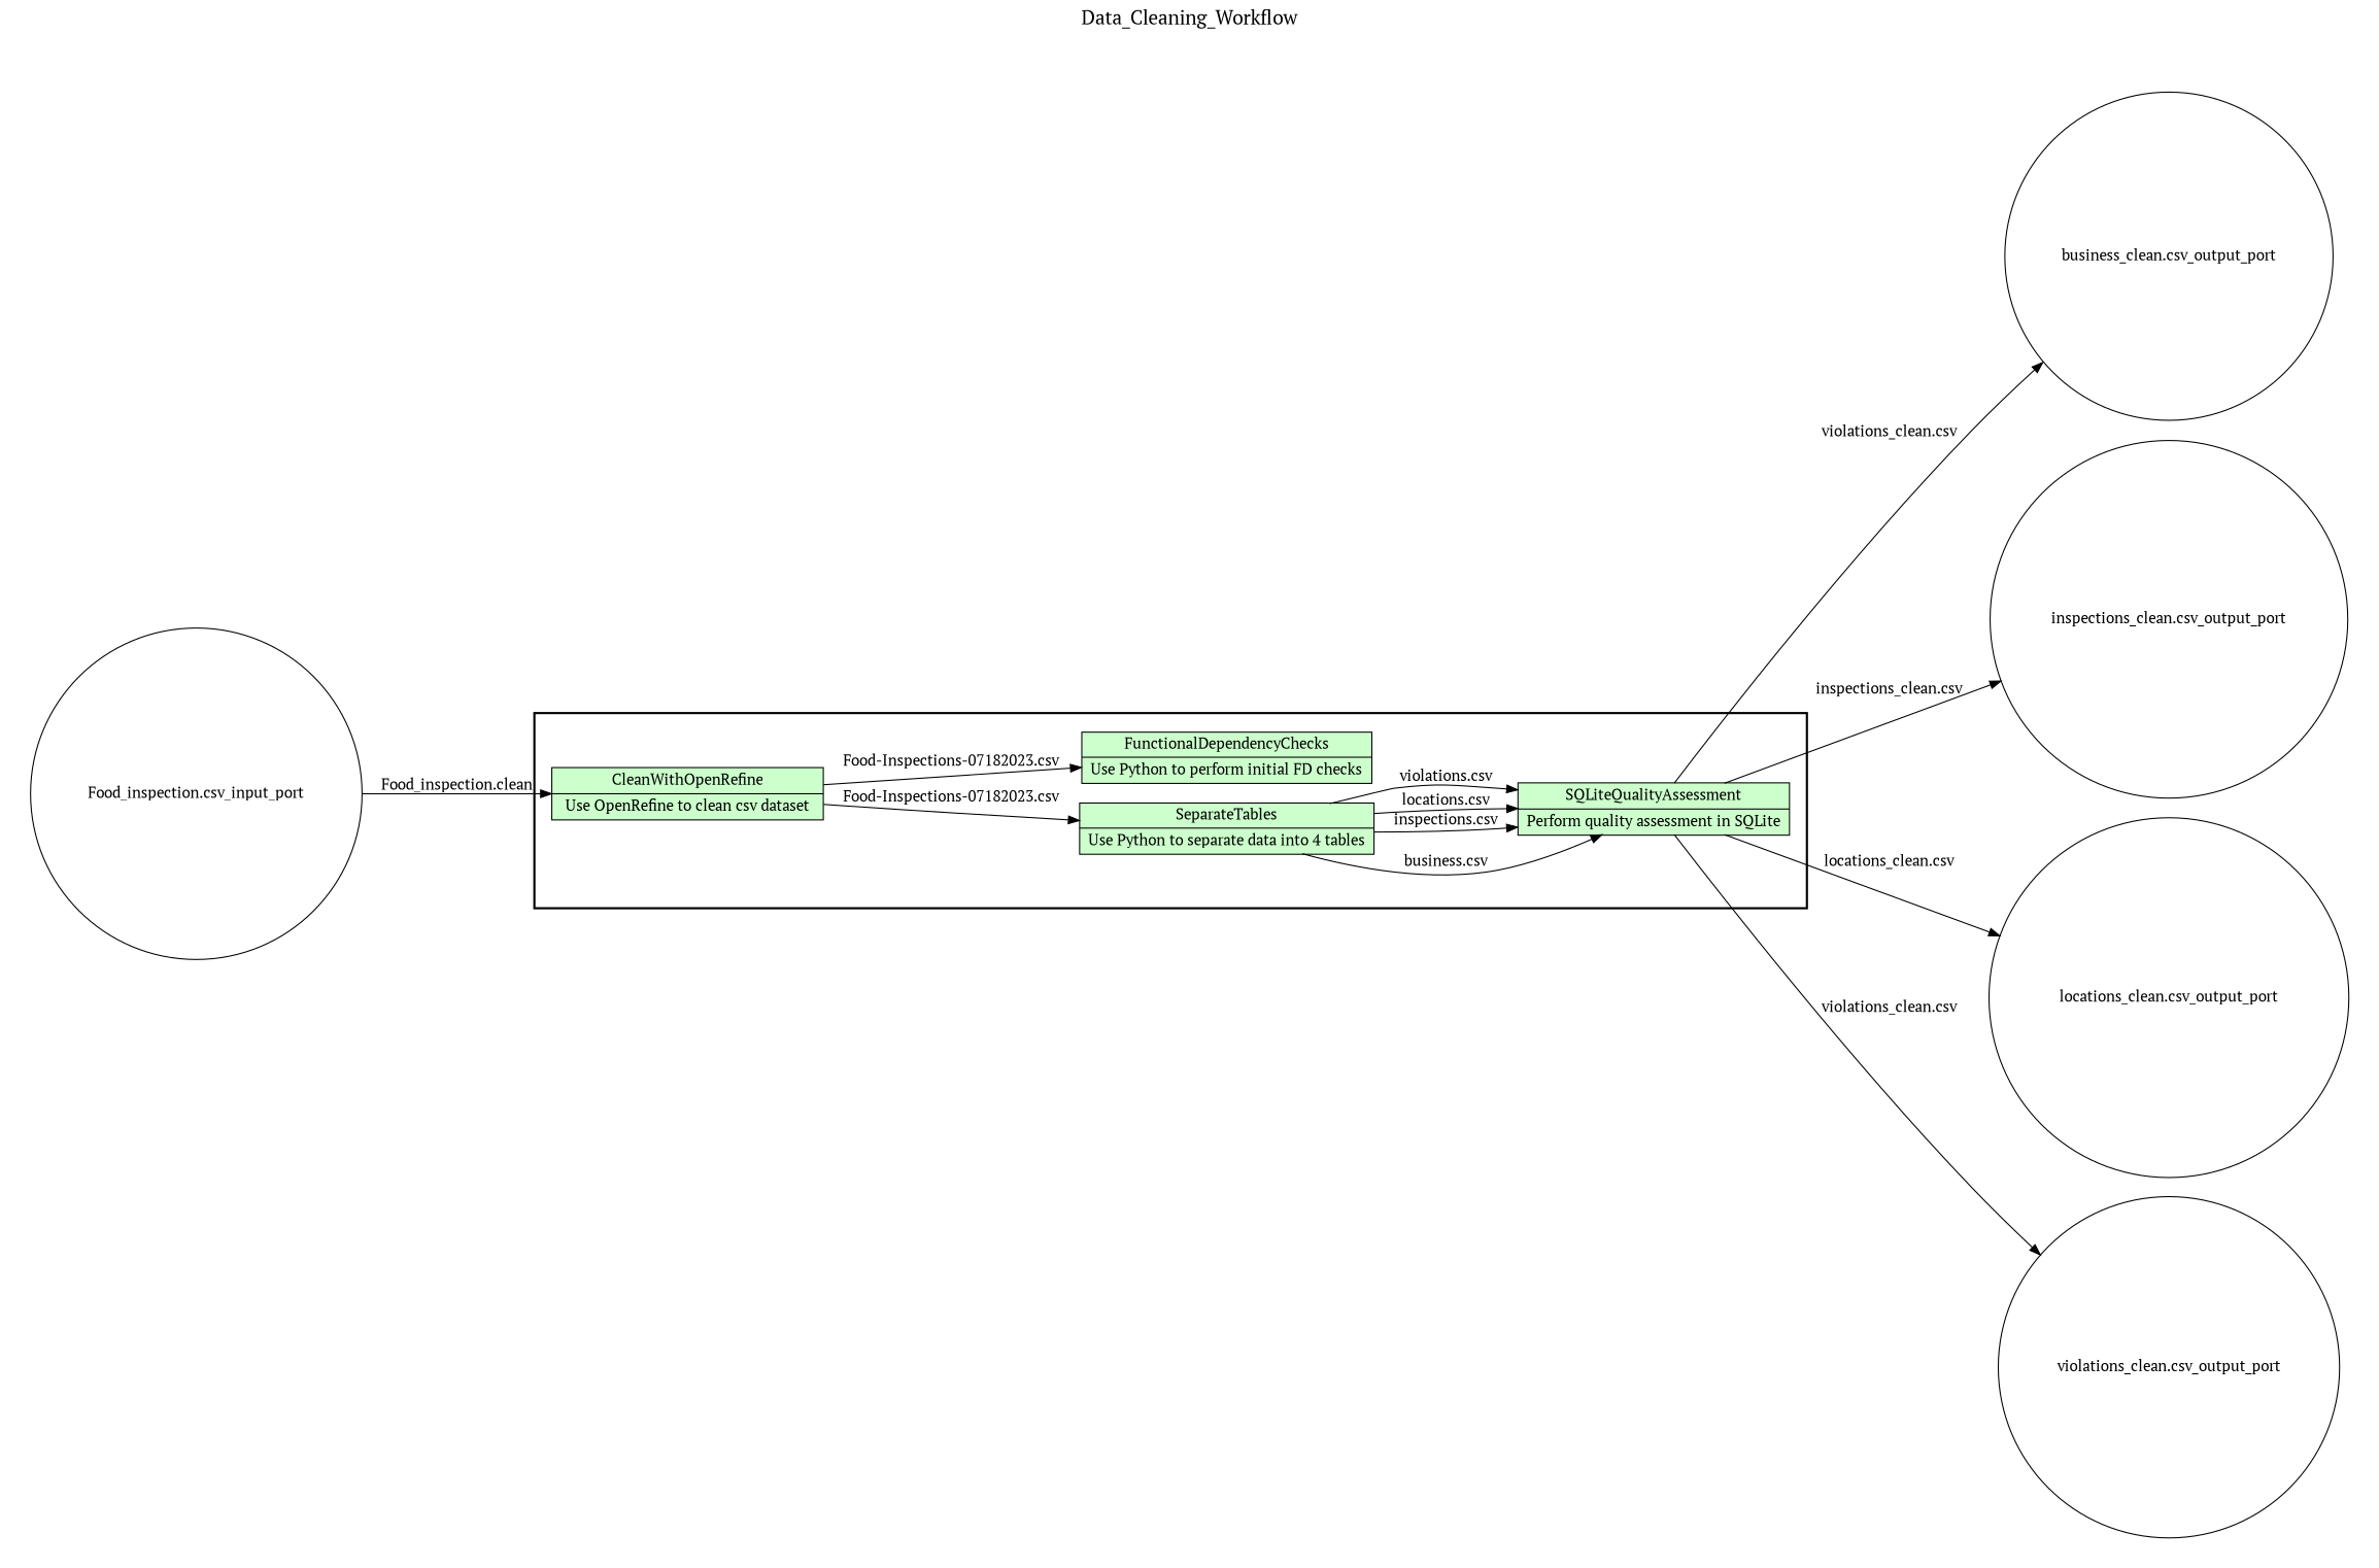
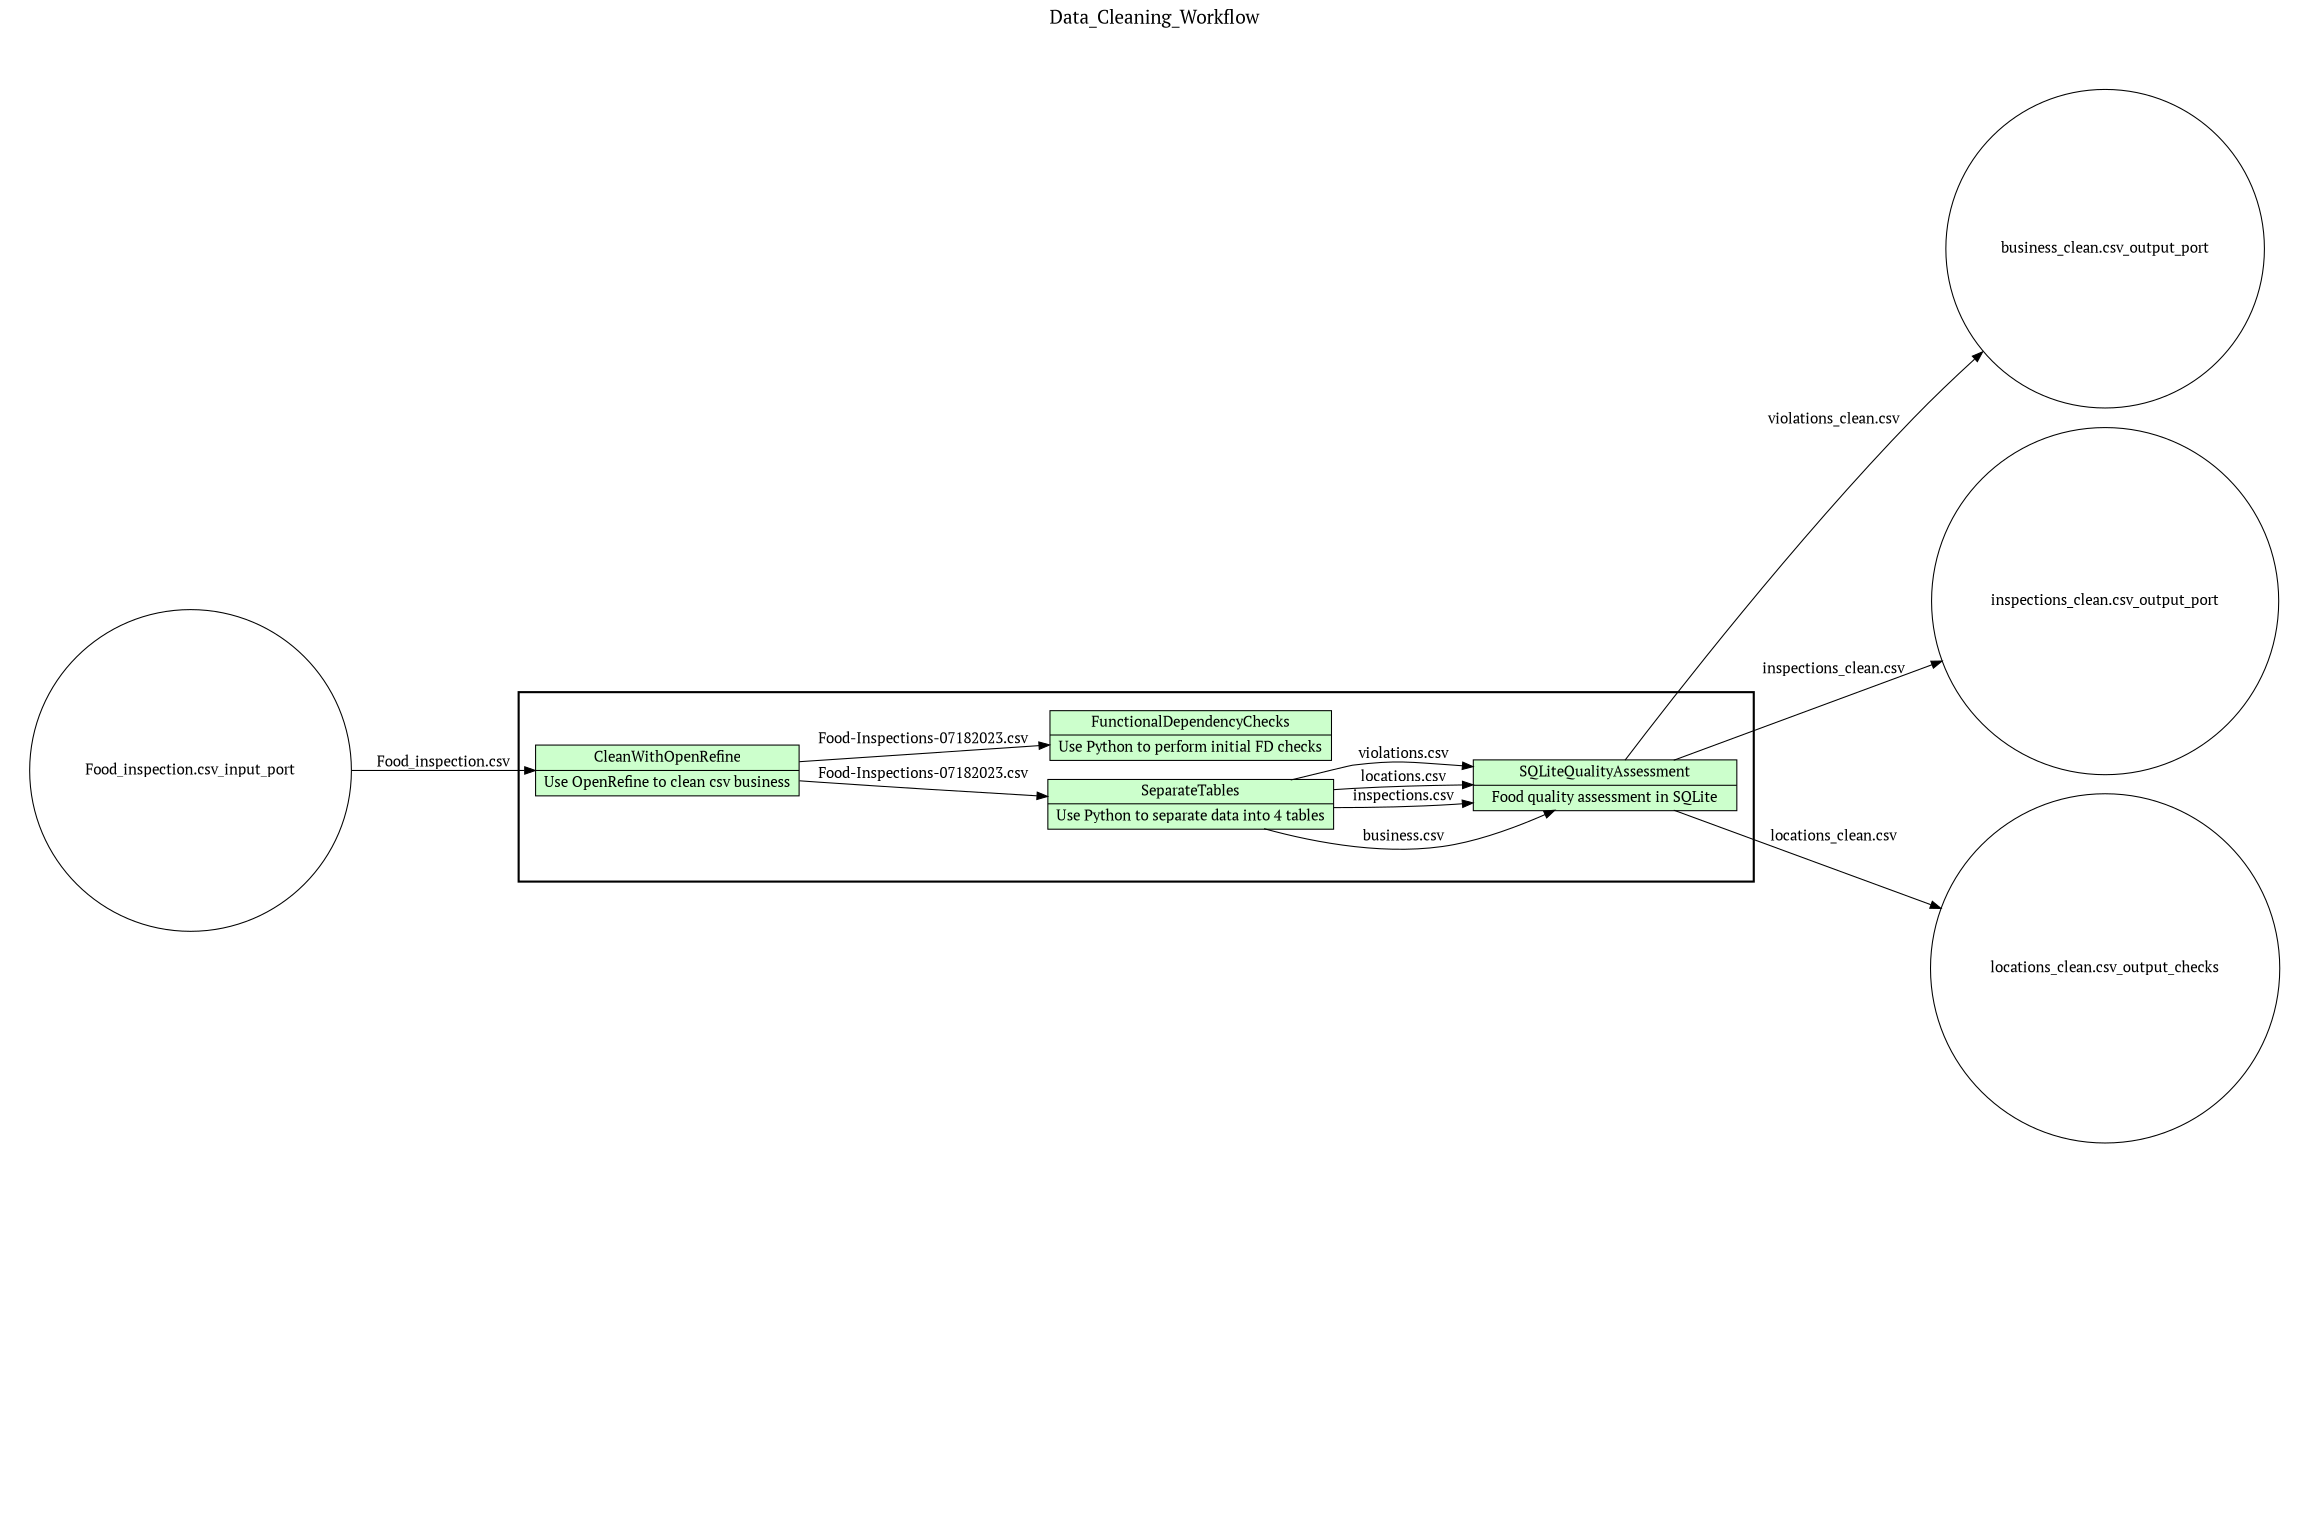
  digraph {
    fontname="PT Serif"
    fontsize=18
    label=Data_Cleaning_Workflow
    labelloc=t
    rankdir=LR
    node [fillcolor="#FFFFFF" fontname="PT Serif" peripheries=1 shape=circle style=filled]
    edge [fontname="PT Serif"]
-   n1 [fillcolor="#CCFFCC" label="{{<f0> CleanWithOpenRefine |<f1> Use OpenRefine to clean csv dataset}}" rankdir=LR shape=record]
+   n1 [fillcolor="#CCFFCC" label="{{<f0> CleanWithOpenRefine |<f1> Use OpenRefine to clean csv business}}" rankdir=LR shape=record]
    n2 [fillcolor="#CCFFCC" label="{{<f0> SeparateTables |<f1> Use Python to separate data into 4 tables}}" rankdir=LR shape=record]
    n3 [fillcolor="#CCFFCC" label="{{<f0> FunctionalDependencyChecks |<f1> Use Python to perform initial FD checks}}" rankdir=LR shape=record]
-   n4 [fillcolor="#CCFFCC" label="{{<f0> SQLiteQualityAssessment |<f1> Perform quality assessment in SQLite}}" rankdir=LR shape=record]
+   n4 [fillcolor="#CCFFCC" label="{{<f0> SQLiteQualityAssessment |<f1> Food quality assessment in SQLite}}" rankdir=LR shape=record]
    "Food_inspection.csv_input_port" [width=0.2]
    "business_clean.csv_output_port" [width=0.2]
    "inspections_clean.csv_output_port" [width=0.2]
-   "locations_clean.csv_output_port" [width=0.2]
-   "violations_clean.csv_output_port" [width=0.2]
+   "locations_clean.csv_output_port" [width=0.2 label="locations_clean.csv_output_checks"]
    subgraph cluster_1 {
      color=black
      label=""
      penwidth=2
      subgraph cluster_2 {
        color=white
        label=""
        penwidth=2
        n1
        n2
        n3
        n4
      }
    }
    subgraph cluster_3 {
      color=white
      label=""
      subgraph cluster_4 {
        color=white
        label=""
        "Food_inspection.csv_input_port"
      }
    }
    subgraph cluster_5 {
      color=white
      label=""
      subgraph cluster_6 {
        color=white
        label=""
        "business_clean.csv_output_port"
        "inspections_clean.csv_output_port"
        "locations_clean.csv_output_port"
-       "violations_clean.csv_output_port"
      }
    }
    n1 -> n2 [label="Food-Inspections-07182023.csv"]
    n1 -> n3 [label="Food-Inspections-07182023.csv"]
    n2 -> n4 [label="business.csv"]
    n2 -> n4 [label="inspections.csv"]
    n2 -> n4 [label="locations.csv"]
    n2 -> n4 [label="violations.csv"]
    n4 -> "business_clean.csv_output_port" [label="violations_clean.csv"]
    n4 -> "inspections_clean.csv_output_port" [label="inspections_clean.csv"]
    n4 -> "locations_clean.csv_output_port" [label="locations_clean.csv"]
-   n4 -> "violations_clean.csv_output_port" [label="violations_clean.csv"]
-   "Food_inspection.csv_input_port" -> n1 [label="Food_inspection.clean"]
+   "Food_inspection.csv_input_port" -> n1 [label="Food_inspection.csv"]
  }
